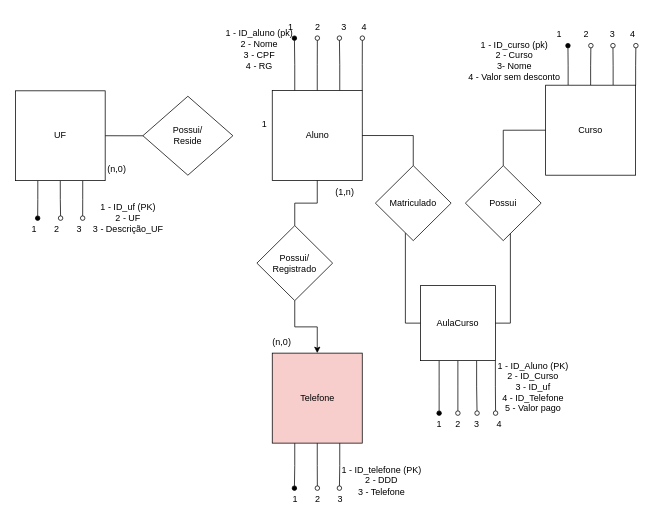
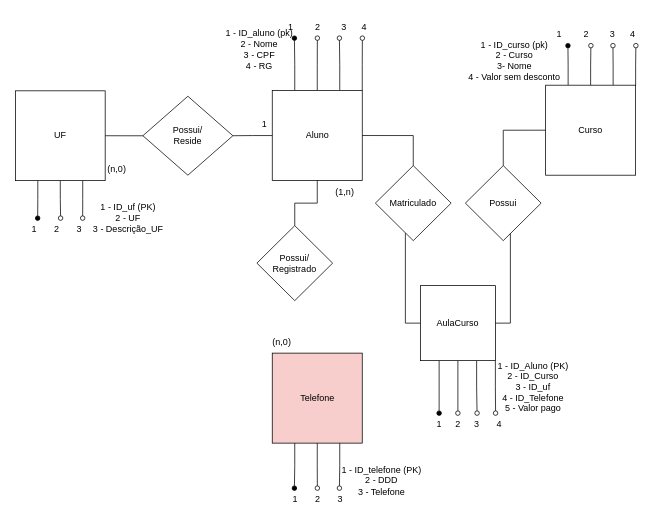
  <mxCell id="0" />
  <mxCell id="1" parent="0" />
  <mxCell id="2" style="edgeStyle=orthogonalEdgeStyle;rounded=0;orthogonalLoop=1;jettySize=auto;html=1;entryX=1;entryY=0.5;entryDx=0;entryDy=0;endArrow=none;endFill=0;" edge="1" parent="1" source="27" target="20"><mxGeometry relative="1" as="geometry" /></mxCell>
  <mxCell id="3" style="edgeStyle=orthogonalEdgeStyle;rounded=0;orthogonalLoop=1;jettySize=auto;html=1;exitX=0.25;exitY=0;exitDx=0;exitDy=0;endArrow=oval;endFill=1;" edge="1" parent="1" source="7"><mxGeometry relative="1" as="geometry"><mxPoint x="392.059" y="50" as="targetPoint" /></mxGeometry></mxCell>
  <mxCell id="4" style="edgeStyle=orthogonalEdgeStyle;rounded=0;orthogonalLoop=1;jettySize=auto;html=1;exitX=0.5;exitY=0;exitDx=0;exitDy=0;endArrow=oval;endFill=0;" edge="1" parent="1" source="7"><mxGeometry relative="1" as="geometry"><mxPoint x="422.647" y="50" as="targetPoint" /></mxGeometry></mxCell>
  <mxCell id="5" style="edgeStyle=orthogonalEdgeStyle;rounded=0;orthogonalLoop=1;jettySize=auto;html=1;exitX=0.75;exitY=0;exitDx=0;exitDy=0;endArrow=oval;endFill=0;" edge="1" parent="1" source="7"><mxGeometry relative="1" as="geometry"><mxPoint x="452.059" y="50" as="targetPoint" /></mxGeometry></mxCell>
  <mxCell id="6" style="edgeStyle=orthogonalEdgeStyle;rounded=0;orthogonalLoop=1;jettySize=auto;html=1;exitX=1;exitY=0;exitDx=0;exitDy=0;endArrow=oval;endFill=0;" edge="1" parent="1" source="7"><mxGeometry relative="1" as="geometry"><mxPoint x="482.647" y="50" as="targetPoint" /></mxGeometry></mxCell>
  <mxCell id="7" value="Aluno" style="whiteSpace=wrap;html=1;aspect=fixed;" vertex="1" parent="1"><mxGeometry x="362.5" y="119.87" width="120" height="120" as="geometry" /></mxCell>
  <mxCell id="8" style="edgeStyle=orthogonalEdgeStyle;rounded=0;orthogonalLoop=1;jettySize=auto;html=1;exitX=0.25;exitY=0;exitDx=0;exitDy=0;endArrow=oval;endFill=1;" edge="1" parent="1" source="12"><mxGeometry relative="1" as="geometry"><mxPoint x="756.765" y="60" as="targetPoint" /></mxGeometry></mxCell>
  <mxCell id="9" style="edgeStyle=orthogonalEdgeStyle;rounded=0;orthogonalLoop=1;jettySize=auto;html=1;exitX=0.5;exitY=0;exitDx=0;exitDy=0;endArrow=oval;endFill=0;" edge="1" parent="1" source="12"><mxGeometry relative="1" as="geometry"><mxPoint x="787.353" y="60" as="targetPoint" /></mxGeometry></mxCell>
  <mxCell id="10" style="edgeStyle=orthogonalEdgeStyle;rounded=0;orthogonalLoop=1;jettySize=auto;html=1;exitX=0.75;exitY=0;exitDx=0;exitDy=0;endArrow=oval;endFill=0;" edge="1" parent="1" source="12"><mxGeometry relative="1" as="geometry"><mxPoint x="816.765" y="60" as="targetPoint" /></mxGeometry></mxCell>
  <mxCell id="11" style="edgeStyle=orthogonalEdgeStyle;rounded=0;orthogonalLoop=1;jettySize=auto;html=1;exitX=1;exitY=0;exitDx=0;exitDy=0;endArrow=oval;endFill=0;" edge="1" parent="1" source="12"><mxGeometry relative="1" as="geometry"><mxPoint x="847.353" y="60" as="targetPoint" /></mxGeometry></mxCell>
  <mxCell id="12" value="Curso" style="whiteSpace=wrap;html=1;aspect=fixed;" vertex="1" parent="1"><mxGeometry x="727" y="112.76" width="120" height="120" as="geometry" /></mxCell>
  <mxCell id="13" style="edgeStyle=orthogonalEdgeStyle;rounded=0;orthogonalLoop=1;jettySize=auto;html=1;exitX=0.25;exitY=1;exitDx=0;exitDy=0;endArrow=oval;endFill=1;" edge="1" parent="1" source="16"><mxGeometry relative="1" as="geometry"><mxPoint x="392.059" y="650" as="targetPoint" /></mxGeometry></mxCell>
  <mxCell id="14" style="edgeStyle=orthogonalEdgeStyle;rounded=0;orthogonalLoop=1;jettySize=auto;html=1;exitX=0.5;exitY=1;exitDx=0;exitDy=0;endArrow=oval;endFill=0;" edge="1" parent="1" source="16"><mxGeometry relative="1" as="geometry"><mxPoint x="422.647" y="650" as="targetPoint" /></mxGeometry></mxCell>
  <mxCell id="15" style="edgeStyle=orthogonalEdgeStyle;rounded=0;orthogonalLoop=1;jettySize=auto;html=1;exitX=0.75;exitY=1;exitDx=0;exitDy=0;endArrow=oval;endFill=0;" edge="1" parent="1" source="16"><mxGeometry relative="1" as="geometry"><mxPoint x="452.059" y="650" as="targetPoint" /></mxGeometry></mxCell>
  <mxCell id="16" value="Telefone" style="whiteSpace=wrap;html=1;aspect=fixed;fillColor=#f8cecc;" vertex="1" parent="1"><mxGeometry x="362.5" y="470" width="120" height="120" as="geometry" /></mxCell>
  <mxCell id="17" style="edgeStyle=orthogonalEdgeStyle;rounded=0;orthogonalLoop=1;jettySize=auto;html=1;exitX=0.25;exitY=1;exitDx=0;exitDy=0;endArrow=oval;endFill=1;" edge="1" parent="1" source="20"><mxGeometry relative="1" as="geometry"><mxPoint x="49.706" y="290" as="targetPoint" /></mxGeometry></mxCell>
  <mxCell id="18" style="edgeStyle=orthogonalEdgeStyle;rounded=0;orthogonalLoop=1;jettySize=auto;html=1;exitX=0.5;exitY=1;exitDx=0;exitDy=0;endArrow=oval;endFill=0;" edge="1" parent="1" source="20"><mxGeometry relative="1" as="geometry"><mxPoint x="80.294" y="290" as="targetPoint" /></mxGeometry></mxCell>
  <mxCell id="19" style="edgeStyle=orthogonalEdgeStyle;rounded=0;orthogonalLoop=1;jettySize=auto;html=1;exitX=0.75;exitY=1;exitDx=0;exitDy=0;endArrow=oval;endFill=0;" edge="1" parent="1" source="20"><mxGeometry relative="1" as="geometry"><mxPoint x="109.706" y="290" as="targetPoint" /></mxGeometry></mxCell>
  <mxCell id="20" value="UF" style="whiteSpace=wrap;html=1;aspect=fixed;" vertex="1" parent="1"><mxGeometry y="120.27" width="119.73" height="119.73" as="geometry" x="20" /></mxCell>
  <mxCell id="21" value="(1,n)" style="text;html=1;align=center;verticalAlign=middle;resizable=0;points=[];autosize=1;strokeColor=none;fillColor=none;" vertex="1" parent="1"><mxGeometry x="434" y="240" width="50" height="30" as="geometry" /></mxCell>
  <mxCell id="22" value="(n,0)" style="text;html=1;align=center;verticalAlign=middle;resizable=0;points=[];autosize=1;strokeColor=none;fillColor=none;" vertex="1" parent="1"><mxGeometry x="350" y="440" width="50" height="30" as="geometry" /></mxCell>
  <mxCell id="23" style="edgeStyle=orthogonalEdgeStyle;rounded=0;orthogonalLoop=1;jettySize=auto;html=1;entryX=0.5;entryY=1;entryDx=0;entryDy=0;endArrow=none;endFill=0;" edge="1" parent="1" source="25" target="7"><mxGeometry relative="1" as="geometry" /></mxCell>
- <mxCell id="24" style="edgeStyle=orthogonalEdgeStyle;rounded=0;orthogonalLoop=1;jettySize=auto;html=1;" edge="1" parent="1" source="25" target="16"><mxGeometry relative="1" as="geometry" /></mxCell>
  <mxCell id="25" value="Possui/&lt;div&gt;Registrado&lt;/div&gt;" style="rhombus;whiteSpace=wrap;html=1;" vertex="1" parent="1"><mxGeometry x="342" y="300" width="101" height="100" as="geometry" /></mxCell>
+ <mxCell id="26" value="" style="edgeStyle=orthogonalEdgeStyle;rounded=0;orthogonalLoop=1;jettySize=auto;html=1;entryX=1;entryY=0.5;entryDx=0;entryDy=0;endArrow=none;endFill=0;" edge="1" parent="1" source="7" target="27"><mxGeometry relative="1" as="geometry"><mxPoint x="355" y="170" as="sourcePoint" /><mxPoint x="170" y="170" as="targetPoint" /></mxGeometry></mxCell>
  <mxCell id="27" value="&lt;div&gt;&lt;span style=&quot;background-color: initial;&quot;&gt;Possui/&lt;/span&gt;&lt;/div&gt;&lt;div&gt;&lt;span style=&quot;background-color: initial;&quot;&gt;Reside&lt;/span&gt;&lt;br&gt;&lt;/div&gt;" style="rhombus;whiteSpace=wrap;html=1;" vertex="1" parent="1"><mxGeometry x="190" y="127.5" width="120" height="105.26" as="geometry" /></mxCell>
  <mxCell id="28" value="1" style="text;html=1;align=center;verticalAlign=middle;resizable=0;points=[];autosize=1;strokeColor=none;fillColor=none;" vertex="1" parent="1"><mxGeometry x="337" y="150" width="30" height="30" as="geometry" /></mxCell>
  <mxCell id="29" value="(n,0)" style="text;html=1;align=center;verticalAlign=middle;resizable=0;points=[];autosize=1;strokeColor=none;fillColor=none;" vertex="1" parent="1"><mxGeometry x="130" y="210" width="50" height="30" as="geometry" /></mxCell>
  <mxCell id="30" style="edgeStyle=orthogonalEdgeStyle;rounded=0;orthogonalLoop=1;jettySize=auto;html=1;exitX=0.25;exitY=1;exitDx=0;exitDy=0;endArrow=oval;endFill=1;" edge="1" parent="1" source="34"><mxGeometry relative="1" as="geometry"><mxPoint x="585" y="550" as="targetPoint" /></mxGeometry></mxCell>
  <mxCell id="31" style="edgeStyle=orthogonalEdgeStyle;rounded=0;orthogonalLoop=1;jettySize=auto;html=1;exitX=0.5;exitY=1;exitDx=0;exitDy=0;endArrow=oval;endFill=0;" edge="1" parent="1" source="34"><mxGeometry relative="1" as="geometry"><mxPoint x="610" y="550" as="targetPoint" /></mxGeometry></mxCell>
  <mxCell id="32" style="edgeStyle=orthogonalEdgeStyle;rounded=0;orthogonalLoop=1;jettySize=auto;html=1;exitX=0.75;exitY=1;exitDx=0;exitDy=0;endArrow=oval;endFill=0;" edge="1" parent="1" source="34"><mxGeometry relative="1" as="geometry"><mxPoint x="635.588" y="550" as="targetPoint" /><Array as="points"><mxPoint x="635" y="515" /></Array></mxGeometry></mxCell>
  <mxCell id="33" style="edgeStyle=orthogonalEdgeStyle;rounded=0;orthogonalLoop=1;jettySize=auto;html=1;exitX=1;exitY=1;exitDx=0;exitDy=0;endArrow=oval;endFill=0;" edge="1" parent="1" source="34"><mxGeometry relative="1" as="geometry"><mxPoint x="660.294" y="550" as="targetPoint" /></mxGeometry></mxCell>
  <mxCell id="34" value="AulaCurso" style="whiteSpace=wrap;html=1;aspect=fixed;" vertex="1" parent="1"><mxGeometry x="560" y="380" width="100" height="100" as="geometry" /></mxCell>
  <mxCell id="35" style="edgeStyle=orthogonalEdgeStyle;rounded=0;orthogonalLoop=1;jettySize=auto;html=1;entryX=1;entryY=0.5;entryDx=0;entryDy=0;endArrow=none;endFill=0;exitX=0.5;exitY=0;exitDx=0;exitDy=0;" edge="1" parent="1" source="37" target="7"><mxGeometry relative="1" as="geometry" /></mxCell>
  <mxCell id="36" style="edgeStyle=orthogonalEdgeStyle;rounded=0;orthogonalLoop=1;jettySize=auto;html=1;entryX=0;entryY=0.5;entryDx=0;entryDy=0;endArrow=none;endFill=0;" edge="1" parent="1" source="37" target="34"><mxGeometry relative="1" as="geometry"><Array as="points"><mxPoint x="540" y="430" /></Array></mxGeometry></mxCell>
  <mxCell id="37" value="Matriculado" style="rhombus;whiteSpace=wrap;html=1;" vertex="1" parent="1"><mxGeometry x="500" y="220" width="101" height="100" as="geometry" /></mxCell>
  <mxCell id="38" style="edgeStyle=orthogonalEdgeStyle;rounded=0;orthogonalLoop=1;jettySize=auto;html=1;entryX=0;entryY=0.5;entryDx=0;entryDy=0;endArrow=none;endFill=0;exitX=0.5;exitY=0;exitDx=0;exitDy=0;" edge="1" parent="1" source="39" target="12"><mxGeometry relative="1" as="geometry" /></mxCell>
  <mxCell id="39" value="Possui" style="rhombus;whiteSpace=wrap;html=1;" vertex="1" parent="1"><mxGeometry x="620" y="220" width="101" height="100" as="geometry" /></mxCell>
  <mxCell id="40" style="edgeStyle=orthogonalEdgeStyle;rounded=0;orthogonalLoop=1;jettySize=auto;html=1;entryX=1;entryY=0.5;entryDx=0;entryDy=0;endArrow=none;endFill=0;" edge="1" parent="1" source="39" target="34"><mxGeometry relative="1" as="geometry"><Array as="points"><mxPoint x="680" y="430" /></Array></mxGeometry></mxCell>
  <mxCell id="41" value="1" style="text;html=1;align=center;verticalAlign=middle;resizable=0;points=[];autosize=1;strokeColor=none;fillColor=none;" vertex="1" parent="1"><mxGeometry x="30" y="290" width="30" height="30" as="geometry" /></mxCell>
  <mxCell id="42" value="2" style="text;html=1;align=center;verticalAlign=middle;resizable=0;points=[];autosize=1;strokeColor=none;fillColor=none;" vertex="1" parent="1"><mxGeometry x="60" y="290" width="30" height="30" as="geometry" /></mxCell>
  <mxCell id="43" value="3" style="text;html=1;align=center;verticalAlign=middle;resizable=0;points=[];autosize=1;strokeColor=none;fillColor=none;" vertex="1" parent="1"><mxGeometry x="90" y="290" width="30" height="30" as="geometry" /></mxCell>
  <mxCell id="44" value="1" style="text;html=1;align=center;verticalAlign=middle;resizable=0;points=[];autosize=1;strokeColor=none;fillColor=none;" vertex="1" parent="1"><mxGeometry x="372" y="20" width="30" height="30" as="geometry" /></mxCell>
  <mxCell id="45" value="2" style="text;html=1;align=center;verticalAlign=middle;resizable=0;points=[];autosize=1;strokeColor=none;fillColor=none;" vertex="1" parent="1"><mxGeometry x="407.5" y="20" width="30" height="30" as="geometry" /></mxCell>
  <mxCell id="46" value="3" style="text;html=1;align=center;verticalAlign=middle;resizable=0;points=[];autosize=1;strokeColor=none;fillColor=none;" vertex="1" parent="1"><mxGeometry x="443" y="20" width="30" height="30" as="geometry" /></mxCell>
  <mxCell id="47" value="1" style="text;html=1;align=center;verticalAlign=middle;resizable=0;points=[];autosize=1;strokeColor=none;fillColor=none;" vertex="1" parent="1"><mxGeometry x="377.5" y="650" width="30" height="30" as="geometry" /></mxCell>
  <mxCell id="48" value="2" style="text;html=1;align=center;verticalAlign=middle;resizable=0;points=[];autosize=1;strokeColor=none;fillColor=none;" vertex="1" parent="1"><mxGeometry x="407.5" y="650" width="30" height="30" as="geometry" /></mxCell>
  <mxCell id="49" value="3" style="text;html=1;align=center;verticalAlign=middle;resizable=0;points=[];autosize=1;strokeColor=none;fillColor=none;" vertex="1" parent="1"><mxGeometry x="437.5" y="650" width="30" height="30" as="geometry" /></mxCell>
  <mxCell id="50" value="1" style="text;html=1;align=center;verticalAlign=middle;resizable=0;points=[];autosize=1;strokeColor=none;fillColor=none;" vertex="1" parent="1"><mxGeometry x="570" y="550" width="30" height="30" as="geometry" /></mxCell>
  <mxCell id="51" value="2" style="text;html=1;align=center;verticalAlign=middle;resizable=0;points=[];autosize=1;strokeColor=none;fillColor=none;" vertex="1" parent="1"><mxGeometry x="595" y="550" width="30" height="30" as="geometry" /></mxCell>
  <mxCell id="52" value="3" style="text;html=1;align=center;verticalAlign=middle;resizable=0;points=[];autosize=1;strokeColor=none;fillColor=none;" vertex="1" parent="1"><mxGeometry x="620" y="550" width="30" height="30" as="geometry" /></mxCell>
  <mxCell id="53" value="4" style="text;html=1;align=center;verticalAlign=middle;resizable=0;points=[];autosize=1;strokeColor=none;fillColor=none;" vertex="1" parent="1"><mxGeometry x="650" y="550" width="30" height="30" as="geometry" /></mxCell>
  <mxCell id="54" value="4" style="text;html=1;align=center;verticalAlign=middle;resizable=0;points=[];autosize=1;strokeColor=none;fillColor=none;" vertex="1" parent="1"><mxGeometry x="470" y="20" width="30" height="30" as="geometry" /></mxCell>
  <mxCell id="55" value="1" style="text;html=1;align=center;verticalAlign=middle;resizable=0;points=[];autosize=1;strokeColor=none;fillColor=none;" vertex="1" parent="1"><mxGeometry x="730" y="30" width="30" height="30" as="geometry" /></mxCell>
  <mxCell id="56" value="2" style="text;html=1;align=center;verticalAlign=middle;resizable=0;points=[];autosize=1;strokeColor=none;fillColor=none;" vertex="1" parent="1"><mxGeometry x="765.5" y="30" width="30" height="30" as="geometry" /></mxCell>
  <mxCell id="57" value="3" style="text;html=1;align=center;verticalAlign=middle;resizable=0;points=[];autosize=1;strokeColor=none;fillColor=none;" vertex="1" parent="1"><mxGeometry x="801" y="30" width="30" height="30" as="geometry" /></mxCell>
  <mxCell id="58" value="4" style="text;html=1;align=center;verticalAlign=middle;resizable=0;points=[];autosize=1;strokeColor=none;fillColor=none;" vertex="1" parent="1"><mxGeometry x="828" y="30" width="30" height="30" as="geometry" /></mxCell>
  <mxCell id="59" value="1 - ID_curso (pk)&lt;div&gt;2 - Curso&lt;br&gt;&lt;div&gt;3- Nome&lt;/div&gt;&lt;div&gt;4 - Valor sem desconto&lt;/div&gt;&lt;/div&gt;" style="text;html=1;align=center;verticalAlign=middle;resizable=0;points=[];autosize=1;strokeColor=none;fillColor=none;" vertex="1" parent="1"><mxGeometry x="610" y="45" width="150" height="70" as="geometry" /></mxCell>
  <mxCell id="60" value="1 - ID_aluno (pk)&lt;div&gt;2 - Nome&lt;/div&gt;&lt;div&gt;3 - CPF&lt;/div&gt;&lt;div&gt;4 - RG&lt;/div&gt;" style="text;html=1;align=center;verticalAlign=middle;resizable=0;points=[];autosize=1;strokeColor=none;fillColor=none;" vertex="1" parent="1"><mxGeometry x="290" y="30" width="110" height="70" as="geometry" /></mxCell>
  <mxCell id="61" value="1 - ID_uf (PK)&lt;div&gt;2 - UF&lt;/div&gt;&lt;div&gt;3 - Descrição_UF&lt;/div&gt;" style="text;html=1;align=center;verticalAlign=middle;resizable=0;points=[];autosize=1;strokeColor=none;fillColor=none;" vertex="1" parent="1"><mxGeometry x="110" y="260" width="120" height="60" as="geometry" /></mxCell>
  <mxCell id="62" value="1 - ID_telefone (PK)&lt;div&gt;2 - DDD&lt;/div&gt;&lt;div&gt;3 - Telefone&lt;/div&gt;" style="text;html=1;align=center;verticalAlign=middle;resizable=0;points=[];autosize=1;strokeColor=none;fillColor=none;" vertex="1" parent="1"><mxGeometry x="443" y="610" width="130" height="60" as="geometry" /></mxCell>
  <mxCell id="63" value="1 - ID_Aluno (PK)&lt;div&gt;2 - ID_Curso&lt;/div&gt;&lt;div&gt;3 - ID_uf&lt;/div&gt;&lt;div&gt;4 - ID_Telefone&lt;/div&gt;&lt;div&gt;5 - Valor pago&lt;/div&gt;" style="text;html=1;align=center;verticalAlign=middle;resizable=0;points=[];autosize=1;strokeColor=none;fillColor=none;" vertex="1" parent="1"><mxGeometry x="650" y="470" width="120" height="90" as="geometry" /></mxCell>
